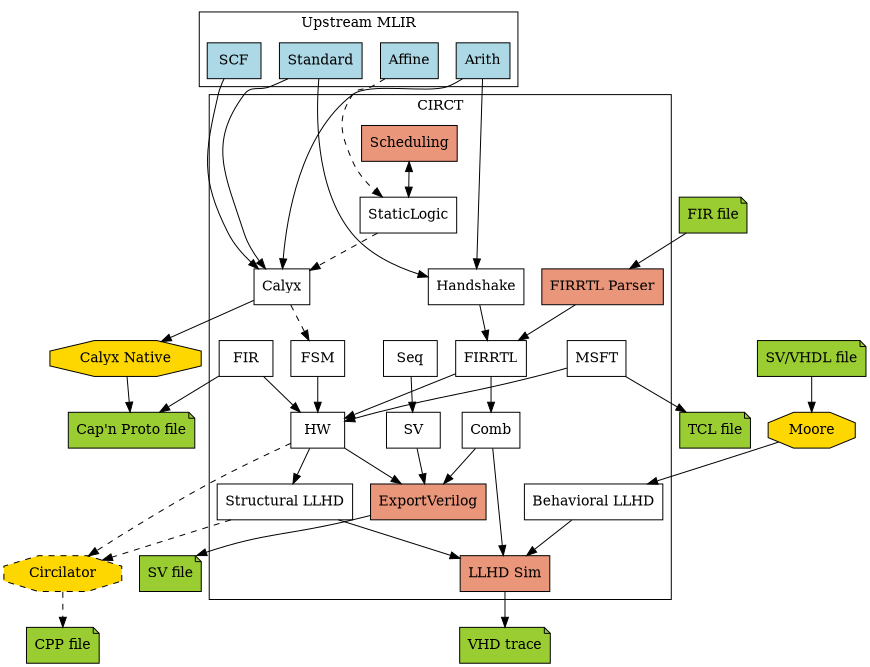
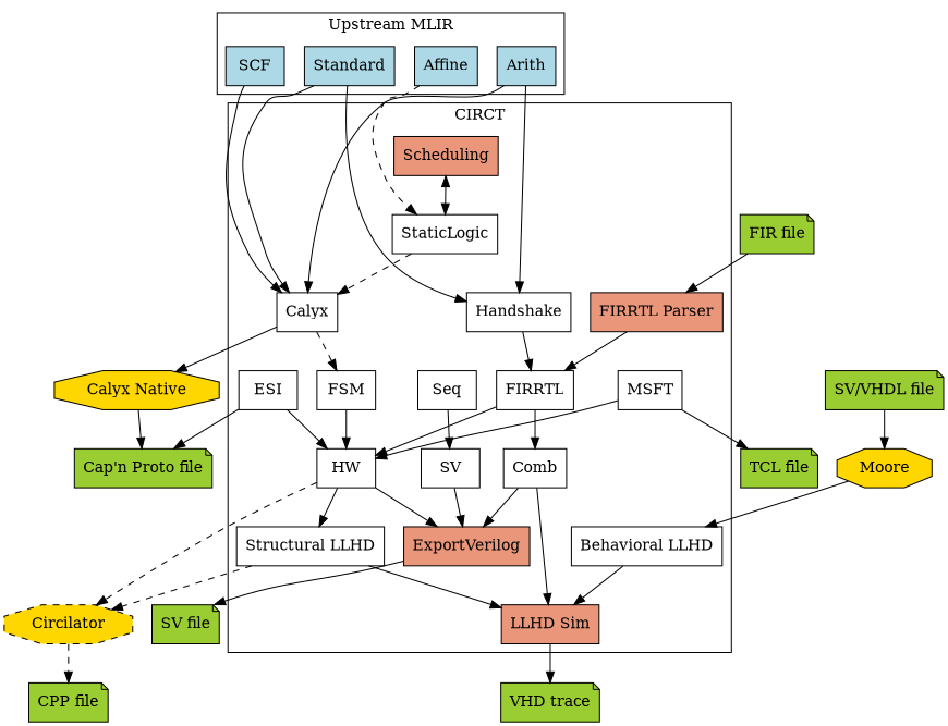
  digraph {
    compound=true
    rankdir=TB
    splines=spline
    node [fillcolor=white shape=box style=filled]
    SCF [fillcolor=lightblue]
    Standard [fillcolor=lightblue]
    Arith [fillcolor=lightblue]
    Affine [fillcolor=lightblue]
    Calyx
    Handshake
    FIRRTL
    n8 [label="Behavioral LLHD"]
    n9 [label="Structural LLHD"]
    HW
    SV
    Comb
    Seq
    StaticLogic
    MSFT
-   ESI [label=FIR]
+   ESI
    FSM
    ExportVerilog [fillcolor=darksalmon]
    n19 [fillcolor=darksalmon label="FIRRTL Parser"]
    Scheduling [fillcolor=darksalmon]
    n21 [fillcolor=darksalmon label="LLHD Sim"]
    n22 [fillcolor=gold label="Calyx Native" shape=octagon]
    Circilator [fillcolor=gold shape=octagon style="dashed,filled"]
    n24 [fillcolor=yellowgreen label="TCL file" shape=note]
    n25 [fillcolor=yellowgreen label="Cap'n Proto file" shape=note]
    n26 [fillcolor=yellowgreen label="SV file" shape=note]
    n27 [fillcolor=yellowgreen label="VHD trace" shape=note]
    n28 [fillcolor=yellowgreen label="CPP file" shape=note]
    Moore [fillcolor=gold shape=octagon]
    n30 [fillcolor=yellowgreen label="FIR file" shape=note]
    n31 [fillcolor=yellowgreen label="SV/VHDL file" shape=note]
    subgraph cluster_1 {
      label="Upstream MLIR"
      SCF
      Standard
      Arith
      Affine
    }
    subgraph cluster_2 {
      label=CIRCT
      Calyx
      Handshake
      FIRRTL
      n8
      n9
      HW
      SV
      Comb
      Seq
      StaticLogic
      MSFT
      ESI
      FSM
      ExportVerilog
      n19
      Scheduling
      n21
    }
    SCF -> Calyx
    Standard -> Calyx
    Standard -> Handshake
    Arith -> Calyx
    Arith -> Handshake
    Affine -> StaticLogic [style=dashed]
    Affine -> Scheduling [style=invis weight=999]
    Calyx -> FSM [style=dashed]
    Calyx -> n22
    Handshake -> FIRRTL
    FIRRTL -> HW
    FIRRTL -> Comb
    n8 -> n21
    n9 -> n21
    n9 -> Circilator [style=dashed]
    HW -> n9
    HW -> ExportVerilog
    HW -> Circilator [style=dashed]
    SV -> ExportVerilog
    Comb -> ExportVerilog
    Comb -> n21
    Seq -> SV
    StaticLogic -> Calyx [style=dashed]
    MSFT -> HW
    MSFT -> n24
    ESI -> HW
    ESI -> n25
    FSM -> HW
    ExportVerilog -> n26
    ExportVerilog -> n26 [style=invis weight=999]
    n19 -> FIRRTL
    Scheduling -> StaticLogic [dir=both]
    n21 -> n27
    n22 -> n25
    Circilator -> n28 [style=dashed]
    Moore -> n8
    n30 -> n19
    n31 -> Moore
  }
